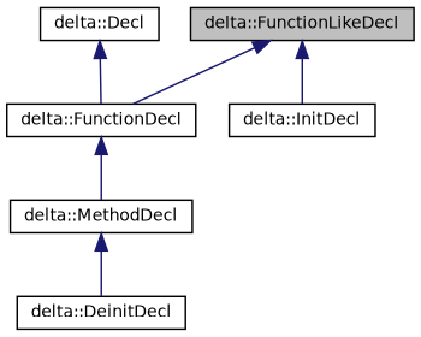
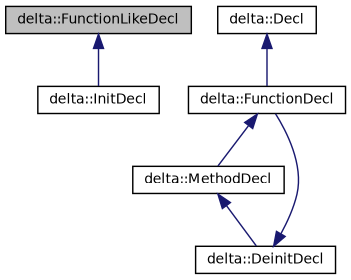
  digraph {
    node [color=black fillcolor=white fontname=Helvetica fontsize=10 shape=record style=filled]
    edge [color=midnightblue dir=back fontname=Helvetica fontsize=10 labelfontname=Helvetica labelfontsize=10 style=solid]
    n1 [fillcolor=grey75 fontcolor=black height=0.2 label="delta::FunctionLikeDecl" width=0.4]
    n2 [height=0.2 label="delta::FunctionDecl" width=0.4]
    n3 [height=0.2 label="delta::InitDecl" width=0.4]
    n4 [height=0.2 label="delta::DeinitDecl" width=0.4]
    n5 [height=0.2 label="delta::MethodDecl" width=0.4]
    n6 [height=0.2 label="delta::Decl" width=0.4]
-   n1 -> n2
+   n4 -> n2
    n1 -> n3
    n2 -> n5
    n5 -> n4
    n6 -> n2
  }
